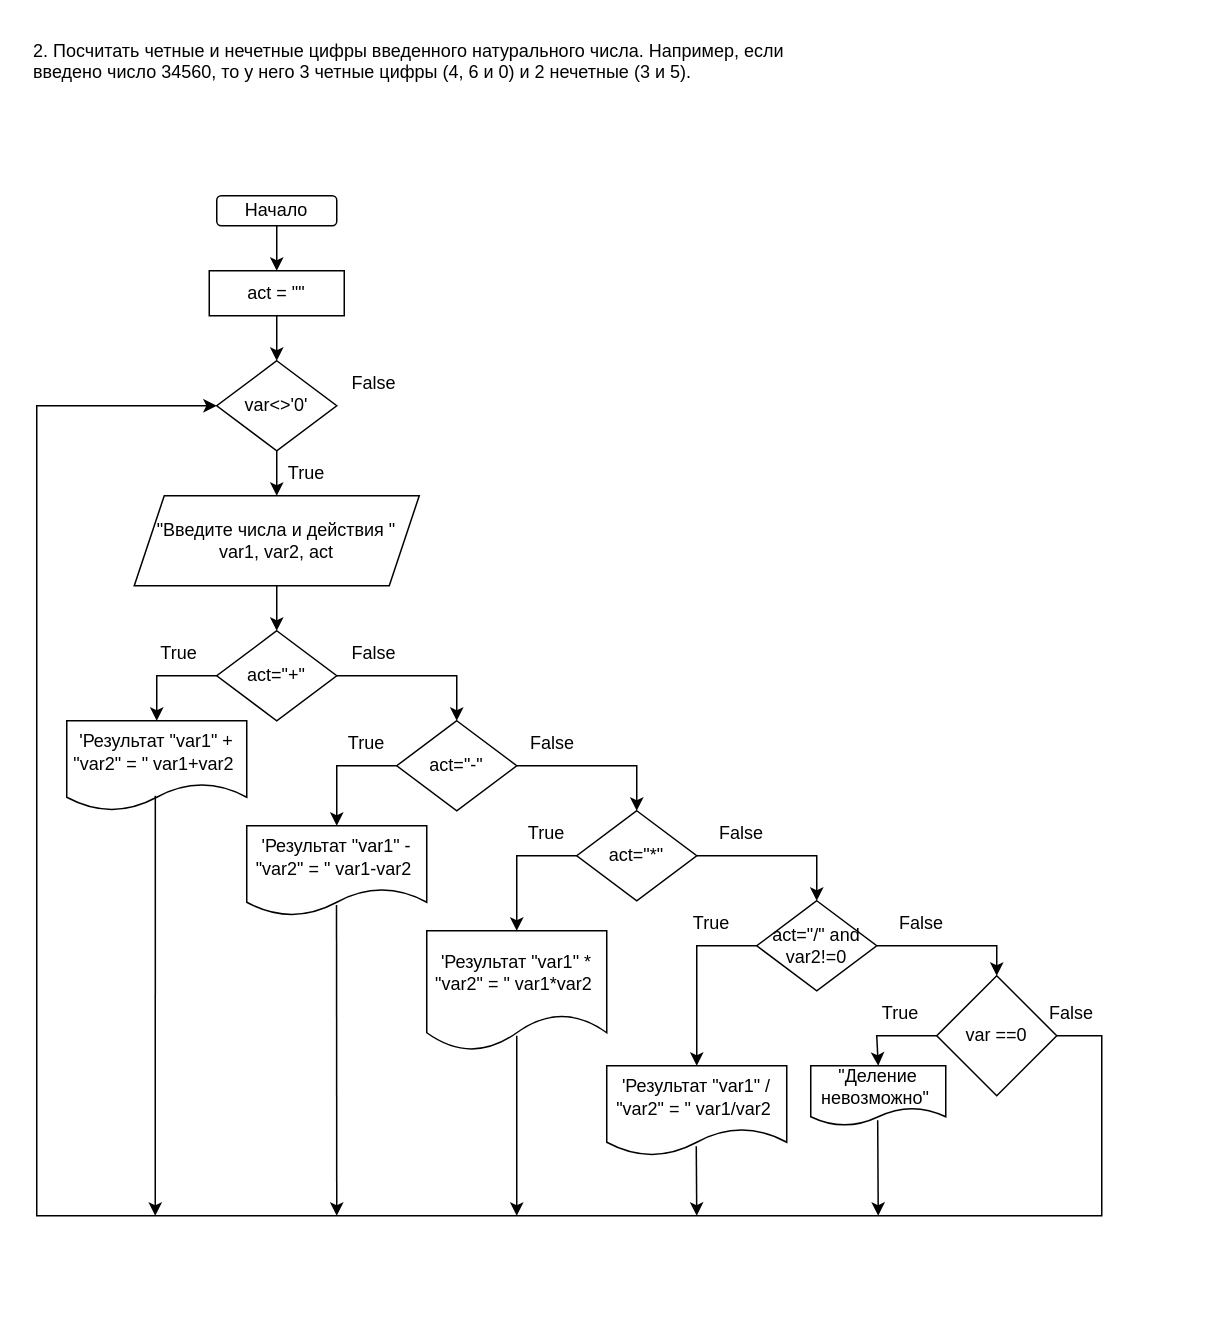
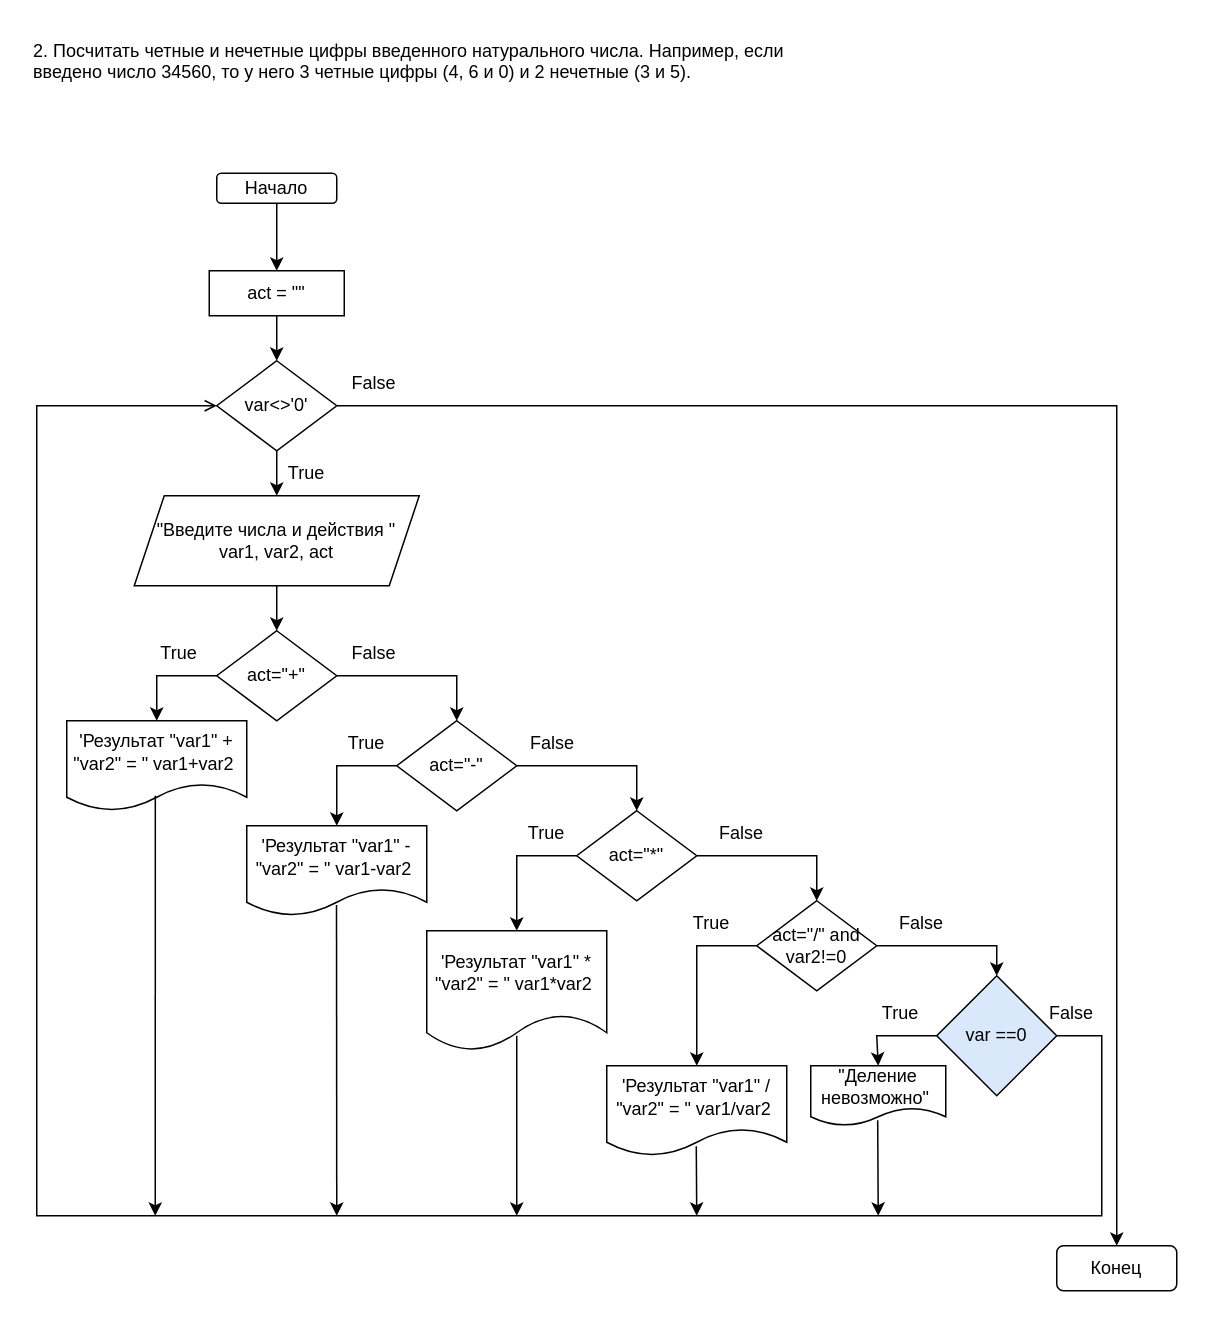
  <mxCell id="0" />
  <mxCell id="1" parent="0" />
  <mxCell id="2" value="" style="edgeStyle=orthogonalEdgeStyle;rounded=0;orthogonalLoop=1;jettySize=auto;html=1;" edge="1" parent="1" source="3" target="5"><mxGeometry relative="1" as="geometry" /></mxCell>
- <mxCell id="3" value="Начало" style="rounded=1;whiteSpace=wrap;html=1;" vertex="1" parent="1"><mxGeometry x="144" y="130" width="80" height="20" as="geometry" /></mxCell>
+ <mxCell id="3" value="Начало" style="rounded=1;whiteSpace=wrap;html=1;" vertex="1" parent="1"><mxGeometry x="144" y="115" width="80" height="20" as="geometry" /></mxCell>
  <mxCell id="4" value="" style="edgeStyle=orthogonalEdgeStyle;rounded=0;orthogonalLoop=1;jettySize=auto;html=1;" edge="1" parent="1" source="5" target="7"><mxGeometry relative="1" as="geometry" /></mxCell>
  <mxCell id="5" value="act = &quot;&quot;" style="rounded=0;whiteSpace=wrap;html=1;" vertex="1" parent="1"><mxGeometry x="139" y="180" width="90" height="30" as="geometry" /></mxCell>
  <mxCell id="6" value="" style="edgeStyle=orthogonalEdgeStyle;rounded=0;orthogonalLoop=1;jettySize=auto;html=1;entryX=0.5;entryY=0;entryDx=0;entryDy=0;" edge="1" parent="1" source="7" target="9"><mxGeometry relative="1" as="geometry" /></mxCell>
  <mxCell id="7" value="var&amp;lt;&amp;gt;'0'" style="rhombus;whiteSpace=wrap;html=1;" vertex="1" parent="1"><mxGeometry x="144" y="240" width="80" height="60" as="geometry" /></mxCell>
  <mxCell id="8" value="" style="edgeStyle=orthogonalEdgeStyle;rounded=0;orthogonalLoop=1;jettySize=auto;html=1;entryX=0.5;entryY=0;entryDx=0;entryDy=0;" edge="1" parent="1" source="9" target="10"><mxGeometry relative="1" as="geometry" /></mxCell>
  <mxCell id="9" value="&quot;Введите числа и действия &quot; var1, var2, act" style="shape=parallelogram;perimeter=parallelogramPerimeter;whiteSpace=wrap;html=1;fixedSize=1;" vertex="1" parent="1"><mxGeometry x="89" y="330" width="190" height="60" as="geometry" /></mxCell>
  <mxCell id="10" value="act=&quot;+&quot;" style="rhombus;whiteSpace=wrap;html=1;" vertex="1" parent="1"><mxGeometry x="144" y="420" width="80" height="60" as="geometry" /></mxCell>
  <mxCell id="11" value="'Результат &quot;var1&quot; + &quot;var2&quot; = &quot; var1+var2&amp;nbsp;" style="shape=document;whiteSpace=wrap;html=1;boundedLbl=1;" vertex="1" parent="1"><mxGeometry x="44" y="480" width="120" height="60" as="geometry" /></mxCell>
  <mxCell id="12" value="act=&quot;-&quot;" style="rhombus;whiteSpace=wrap;html=1;" vertex="1" parent="1"><mxGeometry x="264" y="480" width="80" height="60" as="geometry" /></mxCell>
  <mxCell id="13" value="'Результат &quot;var1&quot; - &quot;var2&quot; = &quot; var1-var2&amp;nbsp;" style="shape=document;whiteSpace=wrap;html=1;boundedLbl=1;" vertex="1" parent="1"><mxGeometry x="164" y="550" width="120" height="60" as="geometry" /></mxCell>
  <mxCell id="14" value="act=&quot;*&quot;" style="rhombus;whiteSpace=wrap;html=1;" vertex="1" parent="1"><mxGeometry x="384" y="540" width="80" height="60" as="geometry" /></mxCell>
  <mxCell id="15" value="'Результат &quot;var1&quot; * &quot;var2&quot; = &quot; var1*var2&amp;nbsp;" style="shape=document;whiteSpace=wrap;html=1;boundedLbl=1;" vertex="1" parent="1"><mxGeometry x="284" y="620" width="120" height="80" as="geometry" /></mxCell>
  <mxCell id="16" value="act=&quot;/&quot; and var2!=0" style="rhombus;whiteSpace=wrap;html=1;" vertex="1" parent="1"><mxGeometry x="504" y="600" width="80" height="60" as="geometry" /></mxCell>
  <mxCell id="17" value="'Результат &quot;var1&quot; / &quot;var2&quot; = &quot; var1/var2&amp;nbsp;" style="shape=document;whiteSpace=wrap;html=1;boundedLbl=1;" vertex="1" parent="1"><mxGeometry x="404" y="710" width="120" height="60" as="geometry" /></mxCell>
+ <mxCell id="18" value="Конец" style="rounded=1;whiteSpace=wrap;html=1;" vertex="1" parent="1"><mxGeometry x="704" y="830" width="80" height="30" as="geometry" /></mxCell>
  <mxCell id="19" value="" style="endArrow=classic;html=1;rounded=0;exitX=0;exitY=0.5;exitDx=0;exitDy=0;entryX=0.5;entryY=0;entryDx=0;entryDy=0;" edge="1" parent="1" source="10" target="11"><mxGeometry width="50" height="50" relative="1" as="geometry"><mxPoint x="74" y="460" as="sourcePoint" /><mxPoint x="124" y="410" as="targetPoint" /><Array as="points"><mxPoint x="104" y="450" /></Array></mxGeometry></mxCell>
  <mxCell id="20" value="" style="endArrow=classic;html=1;rounded=0;exitX=1;exitY=0.5;exitDx=0;exitDy=0;entryX=0.5;entryY=0;entryDx=0;entryDy=0;" edge="1" parent="1" source="10" target="12"><mxGeometry width="50" height="50" relative="1" as="geometry"><mxPoint x="234" y="470" as="sourcePoint" /><mxPoint x="284" y="420" as="targetPoint" /><Array as="points"><mxPoint x="304" y="450" /></Array></mxGeometry></mxCell>
  <mxCell id="21" value="" style="endArrow=classic;html=1;rounded=0;exitX=0;exitY=0.5;exitDx=0;exitDy=0;entryX=0.5;entryY=0;entryDx=0;entryDy=0;" edge="1" parent="1" source="12" target="13"><mxGeometry width="50" height="50" relative="1" as="geometry"><mxPoint x="194" y="540" as="sourcePoint" /><mxPoint x="244" y="490" as="targetPoint" /><Array as="points"><mxPoint x="224" y="510" /></Array></mxGeometry></mxCell>
  <mxCell id="22" value="" style="endArrow=classic;html=1;rounded=0;exitX=1;exitY=0.5;exitDx=0;exitDy=0;entryX=0.5;entryY=0;entryDx=0;entryDy=0;" edge="1" parent="1" source="12" target="14"><mxGeometry width="50" height="50" relative="1" as="geometry"><mxPoint x="394" y="510" as="sourcePoint" /><mxPoint x="444" y="460" as="targetPoint" /><Array as="points"><mxPoint x="424" y="510" /></Array></mxGeometry></mxCell>
  <mxCell id="23" value="" style="endArrow=classic;html=1;rounded=0;exitX=0;exitY=0.5;exitDx=0;exitDy=0;entryX=0.5;entryY=0;entryDx=0;entryDy=0;" edge="1" parent="1" source="14" target="15"><mxGeometry width="50" height="50" relative="1" as="geometry"><mxPoint x="314" y="610" as="sourcePoint" /><mxPoint x="364" y="560" as="targetPoint" /><Array as="points"><mxPoint x="344" y="570" /></Array></mxGeometry></mxCell>
  <mxCell id="24" value="" style="endArrow=classic;html=1;rounded=0;exitX=1;exitY=0.5;exitDx=0;exitDy=0;entryX=0.5;entryY=0;entryDx=0;entryDy=0;" edge="1" parent="1" source="14" target="16"><mxGeometry width="50" height="50" relative="1" as="geometry"><mxPoint x="504" y="590" as="sourcePoint" /><mxPoint x="554" y="540" as="targetPoint" /><Array as="points"><mxPoint x="544" y="570" /></Array></mxGeometry></mxCell>
  <mxCell id="25" value="" style="endArrow=classic;html=1;rounded=0;exitX=0;exitY=0.5;exitDx=0;exitDy=0;entryX=0.5;entryY=0;entryDx=0;entryDy=0;" edge="1" parent="1" source="16" target="17"><mxGeometry width="50" height="50" relative="1" as="geometry"><mxPoint x="454" y="700" as="sourcePoint" /><mxPoint x="504" y="650" as="targetPoint" /><Array as="points"><mxPoint x="464" y="630" /></Array></mxGeometry></mxCell>
- <mxCell id="26" value="" style="endArrow=classic;html=1;rounded=0;entryX=0;entryY=0.5;entryDx=0;entryDy=0;" edge="1" parent="1" source="42" target="7"><mxGeometry width="50" height="50" relative="1" as="geometry"><mxPoint x="704" y="760" as="sourcePoint" /><mxPoint x="24" y="320" as="targetPoint" /><Array as="points"><mxPoint x="734" y="690" /><mxPoint x="734" y="810" /><mxPoint x="24" y="810" /><mxPoint x="24" y="270" /></Array></mxGeometry></mxCell>
+ <mxCell id="26" value="" style="endArrow=open;html=1;rounded=0;entryX=0;entryY=0.5;entryDx=0;entryDy=0;" edge="1" parent="1" source="42" target="7"><mxGeometry width="50" height="50" relative="1" as="geometry"><mxPoint x="704" y="760" as="sourcePoint" /><mxPoint x="24" y="320" as="targetPoint" /><Array as="points"><mxPoint x="734" y="690" /><mxPoint x="734" y="810" /><mxPoint x="24" y="810" /><mxPoint x="24" y="270" /></Array></mxGeometry></mxCell>
  <mxCell id="27" value="" style="endArrow=classic;html=1;rounded=0;exitX=0.492;exitY=0.834;exitDx=0;exitDy=0;exitPerimeter=0;" edge="1" parent="1" source="11"><mxGeometry width="50" height="50" relative="1" as="geometry"><mxPoint x="114" y="710" as="sourcePoint" /><mxPoint x="103" y="810" as="targetPoint" /></mxGeometry></mxCell>
  <mxCell id="28" value="" style="endArrow=classic;html=1;rounded=0;exitX=0.507;exitY=0.881;exitDx=0;exitDy=0;exitPerimeter=0;" edge="1" parent="1"><mxGeometry width="50" height="50" relative="1" as="geometry"><mxPoint x="223.84" y="602.86" as="sourcePoint" /><mxPoint x="224" y="810" as="targetPoint" /></mxGeometry></mxCell>
  <mxCell id="29" value="" style="endArrow=classic;html=1;rounded=0;exitX=0.5;exitY=0.875;exitDx=0;exitDy=0;exitPerimeter=0;" edge="1" parent="1" source="15"><mxGeometry width="50" height="50" relative="1" as="geometry"><mxPoint x="314" y="790" as="sourcePoint" /><mxPoint x="344" y="810" as="targetPoint" /></mxGeometry></mxCell>
  <mxCell id="30" value="" style="endArrow=classic;html=1;rounded=0;exitX=0.514;exitY=0.894;exitDx=0;exitDy=0;exitPerimeter=0;" edge="1" parent="1"><mxGeometry width="50" height="50" relative="1" as="geometry"><mxPoint x="463.68" y="763.64" as="sourcePoint" /><mxPoint x="464" y="810" as="targetPoint" /></mxGeometry></mxCell>
+ <mxCell id="31" value="" style="endArrow=classic;html=1;rounded=0;exitX=1;exitY=0.5;exitDx=0;exitDy=0;entryX=0.5;entryY=0;entryDx=0;entryDy=0;" edge="1" parent="1" source="7" target="18"><mxGeometry width="50" height="50" relative="1" as="geometry"><mxPoint x="354" y="280" as="sourcePoint" /><mxPoint x="674" y="810" as="targetPoint" /><Array as="points"><mxPoint x="744" y="270" /></Array></mxGeometry></mxCell>
  <mxCell id="32" value="True" style="text;html=1;strokeColor=none;fillColor=none;align=center;verticalAlign=middle;whiteSpace=wrap;rounded=0;" vertex="1" parent="1"><mxGeometry x="174" y="300" width="60" height="30" as="geometry" /></mxCell>
  <mxCell id="33" value="False" style="text;html=1;strokeColor=none;fillColor=none;align=center;verticalAlign=middle;whiteSpace=wrap;rounded=0;" vertex="1" parent="1"><mxGeometry x="219" y="240" width="60" height="30" as="geometry" /></mxCell>
  <mxCell id="34" value="True" style="text;html=1;strokeColor=none;fillColor=none;align=center;verticalAlign=middle;whiteSpace=wrap;rounded=0;" vertex="1" parent="1"><mxGeometry x="214" y="480" width="60" height="30" as="geometry" /></mxCell>
  <mxCell id="35" value="False" style="text;html=1;strokeColor=none;fillColor=none;align=center;verticalAlign=middle;whiteSpace=wrap;rounded=0;" vertex="1" parent="1"><mxGeometry x="338" y="480" width="60" height="30" as="geometry" /></mxCell>
  <mxCell id="36" value="True" style="text;html=1;strokeColor=none;fillColor=none;align=center;verticalAlign=middle;whiteSpace=wrap;rounded=0;" vertex="1" parent="1"><mxGeometry x="89" y="420" width="60" height="30" as="geometry" /></mxCell>
  <mxCell id="37" value="False" style="text;html=1;strokeColor=none;fillColor=none;align=center;verticalAlign=middle;whiteSpace=wrap;rounded=0;" vertex="1" parent="1"><mxGeometry x="219" y="420" width="60" height="30" as="geometry" /></mxCell>
  <mxCell id="38" value="True" style="text;html=1;strokeColor=none;fillColor=none;align=center;verticalAlign=middle;whiteSpace=wrap;rounded=0;" vertex="1" parent="1"><mxGeometry x="334" y="540" width="60" height="30" as="geometry" /></mxCell>
  <mxCell id="39" value="False" style="text;html=1;strokeColor=none;fillColor=none;align=center;verticalAlign=middle;whiteSpace=wrap;rounded=0;" vertex="1" parent="1"><mxGeometry x="464" y="540" width="60" height="30" as="geometry" /></mxCell>
  <mxCell id="40" value="True" style="text;html=1;strokeColor=none;fillColor=none;align=center;verticalAlign=middle;whiteSpace=wrap;rounded=0;" vertex="1" parent="1"><mxGeometry x="444" y="600" width="60" height="30" as="geometry" /></mxCell>
  <mxCell id="41" value="False" style="text;html=1;strokeColor=none;fillColor=none;align=center;verticalAlign=middle;whiteSpace=wrap;rounded=0;" vertex="1" parent="1"><mxGeometry x="584" y="600" width="60" height="30" as="geometry" /></mxCell>
- <mxCell id="42" value="var ==0" style="rhombus;whiteSpace=wrap;html=1;" vertex="1" parent="1"><mxGeometry x="624" y="650" width="80" height="80" as="geometry" /></mxCell>
+ <mxCell id="42" value="var ==0" style="rhombus;whiteSpace=wrap;html=1;fillColor=#dae8fc;" vertex="1" parent="1"><mxGeometry x="624" y="650" width="80" height="80" as="geometry" /></mxCell>
  <mxCell id="43" value="&quot;Деление невозможно&quot;&amp;nbsp;" style="shape=document;whiteSpace=wrap;html=1;boundedLbl=1;" vertex="1" parent="1"><mxGeometry x="540" y="710" width="90" height="40" as="geometry" /></mxCell>
  <mxCell id="44" value="" style="endArrow=classic;html=1;rounded=0;exitX=0;exitY=1;exitDx=0;exitDy=0;entryX=0.5;entryY=0;entryDx=0;entryDy=0;" edge="1" parent="1" source="41" target="42"><mxGeometry width="50" height="50" relative="1" as="geometry"><mxPoint x="644" y="650" as="sourcePoint" /><mxPoint x="694" y="600" as="targetPoint" /><Array as="points"><mxPoint x="664" y="630" /></Array></mxGeometry></mxCell>
  <mxCell id="45" value="" style="endArrow=classic;html=1;rounded=0;exitX=0;exitY=0.5;exitDx=0;exitDy=0;entryX=0.5;entryY=0;entryDx=0;entryDy=0;" edge="1" parent="1" source="42" target="43"><mxGeometry width="50" height="50" relative="1" as="geometry"><mxPoint x="554" y="710" as="sourcePoint" /><mxPoint x="604" y="660" as="targetPoint" /><Array as="points"><mxPoint x="584" y="690" /></Array></mxGeometry></mxCell>
  <mxCell id="46" value="" style="endArrow=classic;html=1;rounded=0;exitX=0.507;exitY=0.908;exitDx=0;exitDy=0;exitPerimeter=0;" edge="1" parent="1"><mxGeometry width="50" height="50" relative="1" as="geometry"><mxPoint x="584.63" y="746.32" as="sourcePoint" /><mxPoint x="585" y="810" as="targetPoint" /></mxGeometry></mxCell>
  <mxCell id="47" value="True" style="text;html=1;strokeColor=none;fillColor=none;align=center;verticalAlign=middle;whiteSpace=wrap;rounded=0;" vertex="1" parent="1"><mxGeometry x="570" y="660" width="60" height="30" as="geometry" /></mxCell>
  <mxCell id="48" value="False" style="text;html=1;strokeColor=none;fillColor=none;align=center;verticalAlign=middle;whiteSpace=wrap;rounded=0;" vertex="1" parent="1"><mxGeometry x="684" y="660" width="60" height="30" as="geometry" /></mxCell>
  <mxCell id="49" value="2. Посчитать четные и нечетные цифры введенного натурального числа. Например, если введено число 34560, то у него 3 четные цифры (4, 6 и 0) и 2 нечетные (3 и 5)." style="text;whiteSpace=wrap;html=1;" vertex="1" parent="1"><mxGeometry x="20" y="20" width="550" height="40" as="geometry" /></mxCell>
